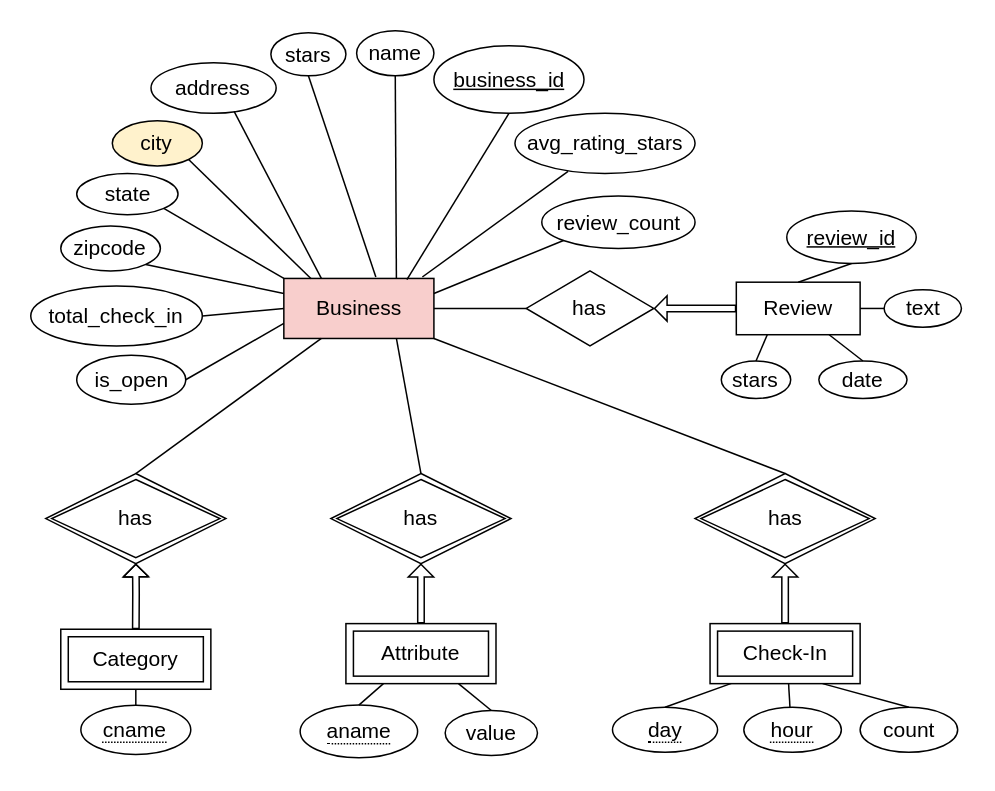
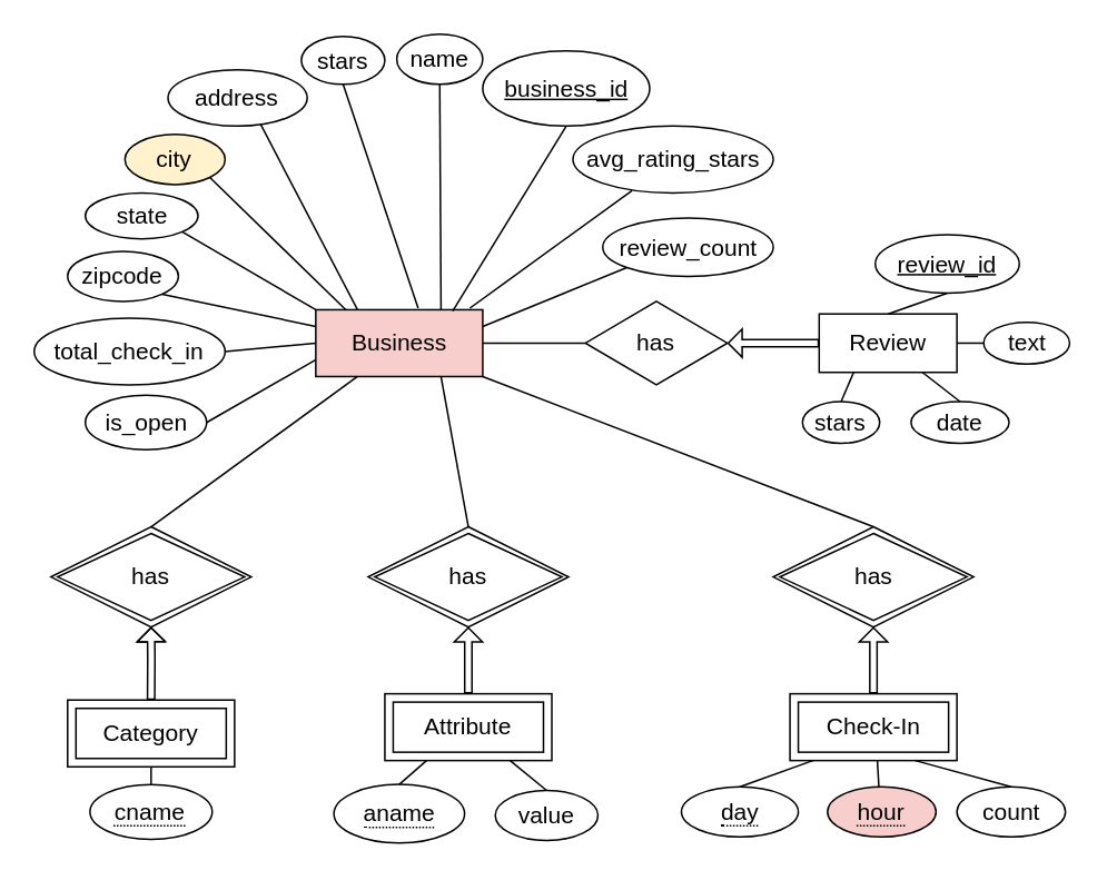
  <mxCell id="0" />
  <mxCell id="1" parent="0" />
  <mxCell id="2" value="Business" style="rounded=0;whiteSpace=wrap;html=1;fontSize=14;fillColor=#f8cecc;" parent="1" vertex="1"><mxGeometry x="188.63" y="185" width="100" height="40" as="geometry" /></mxCell>
  <mxCell id="3" value="Review" style="rounded=0;whiteSpace=wrap;html=1;fontSize=14;" parent="1" vertex="1"><mxGeometry x="490.13" y="187.5" width="82.5" height="35" as="geometry" /></mxCell>
  <mxCell id="4" value="&lt;u&gt;business_id&lt;/u&gt;" style="ellipse;whiteSpace=wrap;html=1;fontSize=14;" parent="1" vertex="1"><mxGeometry x="288.63" y="30" width="100" height="45" as="geometry" /></mxCell>
  <mxCell id="5" value="name" style="ellipse;whiteSpace=wrap;html=1;fontSize=14;" parent="1" vertex="1"><mxGeometry x="237.13" y="20" width="51.5" height="30" as="geometry" /></mxCell>
  <mxCell id="6" value="city" style="ellipse;whiteSpace=wrap;html=1;fontSize=14;fillColor=#fff2cc;" parent="1" vertex="1"><mxGeometry x="74.33" y="80" width="60" height="30" as="geometry" /></mxCell>
  <mxCell id="7" value="state" style="ellipse;whiteSpace=wrap;html=1;fontSize=14;" parent="1" vertex="1"><mxGeometry x="50.62" y="115" width="67.5" height="27.5" as="geometry" /></mxCell>
  <mxCell id="8" value="is_open" style="ellipse;whiteSpace=wrap;html=1;fontSize=14;" parent="1" vertex="1"><mxGeometry x="50.62" y="236.25" width="72.63" height="32.5" as="geometry" /></mxCell>
  <mxCell id="9" value="review_count" style="ellipse;whiteSpace=wrap;html=1;fontSize=14;" parent="1" vertex="1"><mxGeometry x="360.51" y="130" width="102.12" height="35" as="geometry" /></mxCell>
  <mxCell id="10" value="stars" style="ellipse;whiteSpace=wrap;html=1;fontSize=14;" parent="1" vertex="1"><mxGeometry x="180" y="21.25" width="50" height="28.75" as="geometry" /></mxCell>
  <mxCell id="11" value="" style="endArrow=none;html=1;rounded=0;entryX=0.5;entryY=1;entryDx=0;entryDy=0;exitX=0.82;exitY=0.019;exitDx=0;exitDy=0;exitPerimeter=0;fontSize=14;" parent="1" source="2" target="4" edge="1"><mxGeometry width="50" height="50" relative="1" as="geometry"><mxPoint x="220.13" y="85" as="sourcePoint" /><mxPoint x="408.63" y="5" as="targetPoint" /></mxGeometry></mxCell>
  <mxCell id="12" value="" style="endArrow=none;html=1;rounded=0;entryX=1;entryY=0.5;entryDx=0;entryDy=0;exitX=0;exitY=0.75;exitDx=0;exitDy=0;fontSize=14;" parent="1" source="2" target="8" edge="1"><mxGeometry width="50" height="50" relative="1" as="geometry"><mxPoint x="298.63" y="225" as="sourcePoint" /><mxPoint x="348.63" y="175" as="targetPoint" /></mxGeometry></mxCell>
  <mxCell id="13" value="" style="endArrow=none;html=1;rounded=0;entryX=0.5;entryY=1;entryDx=0;entryDy=0;exitX=0.75;exitY=0;exitDx=0;exitDy=0;fontSize=14;" parent="1" source="2" target="5" edge="1"><mxGeometry width="50" height="50" relative="1" as="geometry"><mxPoint x="298.63" y="225" as="sourcePoint" /><mxPoint x="348.63" y="175" as="targetPoint" /></mxGeometry></mxCell>
  <mxCell id="14" value="" style="endArrow=none;html=1;rounded=0;entryX=1;entryY=1;entryDx=0;entryDy=0;exitX=0.182;exitY=0.005;exitDx=0;exitDy=0;exitPerimeter=0;fontSize=14;" parent="1" source="2" target="6" edge="1"><mxGeometry width="50" height="50" relative="1" as="geometry"><mxPoint x="298.63" y="225" as="sourcePoint" /><mxPoint x="348.63" y="175" as="targetPoint" /></mxGeometry></mxCell>
  <mxCell id="15" value="" style="endArrow=none;html=1;rounded=0;entryX=0;entryY=1;entryDx=0;entryDy=0;exitX=1;exitY=0.25;exitDx=0;exitDy=0;fontSize=14;" parent="1" source="2" target="9" edge="1"><mxGeometry width="50" height="50" relative="1" as="geometry"><mxPoint x="189.13" y="195" as="sourcePoint" /><mxPoint x="348.63" y="175" as="targetPoint" /></mxGeometry></mxCell>
  <mxCell id="16" value="" style="endArrow=none;html=1;rounded=0;entryX=0.5;entryY=1;entryDx=0;entryDy=0;exitX=0.613;exitY=-0.024;exitDx=0;exitDy=0;exitPerimeter=0;fontSize=14;" parent="1" source="2" target="10" edge="1"><mxGeometry width="50" height="50" relative="1" as="geometry"><mxPoint x="298.63" y="225" as="sourcePoint" /><mxPoint x="348.63" y="175" as="targetPoint" /></mxGeometry></mxCell>
  <mxCell id="17" value="" style="endArrow=none;html=1;rounded=0;entryX=1;entryY=1;entryDx=0;entryDy=0;exitX=0;exitY=0;exitDx=0;exitDy=0;fontSize=14;" parent="1" source="2" target="7" edge="1"><mxGeometry width="50" height="50" relative="1" as="geometry"><mxPoint x="230.13" y="184" as="sourcePoint" /><mxPoint x="348.63" y="175" as="targetPoint" /></mxGeometry></mxCell>
  <mxCell id="18" value="has" style="rhombus;whiteSpace=wrap;html=1;fontSize=14;" parent="1" vertex="1"><mxGeometry x="350.13" y="180" width="85" height="50" as="geometry" /></mxCell>
  <mxCell id="19" value="" style="endArrow=none;html=1;rounded=0;entryX=1;entryY=0.5;entryDx=0;entryDy=0;exitX=0;exitY=0.5;exitDx=0;exitDy=0;fontSize=14;" parent="1" source="18" target="2" edge="1"><mxGeometry width="50" height="50" relative="1" as="geometry"><mxPoint x="318.63" y="365" as="sourcePoint" /><mxPoint x="368.63" y="315" as="targetPoint" /></mxGeometry></mxCell>
  <mxCell id="20" value="" style="endArrow=none;html=1;rounded=0;entryX=0.5;entryY=0;entryDx=0;entryDy=0;exitX=0.25;exitY=1;exitDx=0;exitDy=0;fontSize=14;" parent="1" source="2" target="54" edge="1"><mxGeometry width="50" height="50" relative="1" as="geometry"><mxPoint x="210.13" y="255" as="sourcePoint" /><mxPoint x="338.63" y="205" as="targetPoint" /></mxGeometry></mxCell>
  <mxCell id="21" value="&lt;u&gt;review_id&lt;/u&gt;" style="ellipse;whiteSpace=wrap;html=1;fontSize=14;" parent="1" vertex="1"><mxGeometry x="523.75" y="140" width="86.25" height="35" as="geometry" /></mxCell>
  <mxCell id="22" value="stars" style="ellipse;whiteSpace=wrap;html=1;fontSize=14;" parent="1" vertex="1"><mxGeometry x="480.13" y="240" width="46.25" height="25" as="geometry" /></mxCell>
  <mxCell id="23" value="date" style="ellipse;whiteSpace=wrap;html=1;fontSize=14;" parent="1" vertex="1"><mxGeometry x="545.13" y="240" width="58.75" height="25" as="geometry" /></mxCell>
  <mxCell id="24" value="text" style="ellipse;whiteSpace=wrap;html=1;fontSize=14;" parent="1" vertex="1"><mxGeometry x="588.63" y="192.5" width="51.5" height="25" as="geometry" /></mxCell>
  <mxCell id="25" value="" style="endArrow=none;html=1;rounded=0;exitX=0.5;exitY=1;exitDx=0;exitDy=0;entryX=0.5;entryY=0;entryDx=0;entryDy=0;fontSize=14;" parent="1" source="21" target="3" edge="1"><mxGeometry width="50" height="50" relative="1" as="geometry"><mxPoint x="606.63" y="436.25" as="sourcePoint" /><mxPoint x="570.13" y="155" as="targetPoint" /></mxGeometry></mxCell>
  <mxCell id="26" value="" style="endArrow=none;html=1;rounded=0;entryX=0.25;entryY=1;entryDx=0;entryDy=0;exitX=0.5;exitY=0;exitDx=0;exitDy=0;fontSize=14;" parent="1" source="22" target="3" edge="1"><mxGeometry width="50" height="50" relative="1" as="geometry"><mxPoint x="546.63" y="486.25" as="sourcePoint" /><mxPoint x="596.63" y="436.25" as="targetPoint" /></mxGeometry></mxCell>
  <mxCell id="27" value="" style="endArrow=none;html=1;rounded=0;entryX=0.5;entryY=0;entryDx=0;entryDy=0;exitX=0.75;exitY=1;exitDx=0;exitDy=0;fontSize=14;" parent="1" source="3" target="23" edge="1"><mxGeometry width="50" height="50" relative="1" as="geometry"><mxPoint x="606.63" y="456.25" as="sourcePoint" /><mxPoint x="656.63" y="406.25" as="targetPoint" /></mxGeometry></mxCell>
  <mxCell id="28" value="" style="endArrow=none;html=1;rounded=0;entryX=0;entryY=0.5;entryDx=0;entryDy=0;exitX=1;exitY=0.5;exitDx=0;exitDy=0;fontSize=14;" parent="1" source="3" target="24" edge="1"><mxGeometry width="50" height="50" relative="1" as="geometry"><mxPoint x="736.63" y="466.25" as="sourcePoint" /><mxPoint x="786.63" y="416.25" as="targetPoint" /></mxGeometry></mxCell>
  <mxCell id="29" value="" style="endArrow=none;html=1;rounded=0;entryX=0.5;entryY=0;entryDx=0;entryDy=0;exitX=0.147;exitY=0.992;exitDx=0;exitDy=0;exitPerimeter=0;fontSize=14;" parent="1" source="32" target="34" edge="1"><mxGeometry width="50" height="50" relative="1" as="geometry"><mxPoint x="350" y="468.75" as="sourcePoint" /><mxPoint x="328.284" y="406.428" as="targetPoint" /></mxGeometry></mxCell>
  <mxCell id="30" value="" style="endArrow=none;html=1;rounded=0;entryX=0.5;entryY=1;entryDx=0;entryDy=0;exitX=0.5;exitY=0;exitDx=0;exitDy=0;fontSize=14;" parent="1" source="32" target="33" edge="1"><mxGeometry width="50" height="50" relative="1" as="geometry"><mxPoint x="400" y="468.75" as="sourcePoint" /><mxPoint x="400" y="408.75" as="targetPoint" /></mxGeometry></mxCell>
  <mxCell id="31" value="count" style="ellipse;whiteSpace=wrap;html=1;fontSize=14;" parent="1" vertex="1"><mxGeometry x="572.63" y="470.75" width="65" height="30" as="geometry" /></mxCell>
  <mxCell id="32" value="Check-In" style="shape=ext;margin=3;double=1;whiteSpace=wrap;html=1;align=center;fontSize=14;" parent="1" vertex="1"><mxGeometry x="472.63" y="415" width="100" height="40" as="geometry" /></mxCell>
- <mxCell id="33" value="&lt;span style=&quot;border-bottom: 1px dotted&quot;&gt;hour&lt;/span&gt;" style="ellipse;whiteSpace=wrap;html=1;align=center;fontSize=14;" parent="1" vertex="1"><mxGeometry x="495.13" y="470.75" width="65" height="30" as="geometry" /></mxCell>
+ <mxCell id="33" value="&lt;span style=&quot;border-bottom: 1px dotted&quot;&gt;hour&lt;/span&gt;" style="ellipse;whiteSpace=wrap;html=1;align=center;fontSize=14;fillColor=#f8cecc;" parent="1" vertex="1"><mxGeometry x="495.13" y="470.75" width="65" height="30" as="geometry" /></mxCell>
  <mxCell id="34" value="&lt;span style=&quot;border-bottom: 1px dotted&quot;&gt;day&lt;/span&gt;" style="ellipse;whiteSpace=wrap;html=1;align=center;fontSize=14;" parent="1" vertex="1"><mxGeometry x="407.63" y="470.75" width="70" height="30" as="geometry" /></mxCell>
  <mxCell id="35" style="edgeStyle=orthogonalEdgeStyle;rounded=0;orthogonalLoop=1;jettySize=auto;html=1;exitX=0.5;exitY=1;exitDx=0;exitDy=0;fontSize=14;" parent="1" source="33" target="33" edge="1"><mxGeometry relative="1" as="geometry" /></mxCell>
  <mxCell id="36" value="" style="endArrow=none;html=1;rounded=0;entryX=0.5;entryY=0;entryDx=0;entryDy=0;exitX=0.75;exitY=1;exitDx=0;exitDy=0;fontSize=14;" parent="1" source="32" target="31" edge="1"><mxGeometry width="50" height="50" relative="1" as="geometry"><mxPoint x="176.5" y="748.75" as="sourcePoint" /><mxPoint x="226.5" y="698.75" as="targetPoint" /></mxGeometry></mxCell>
  <mxCell id="37" value="total_check_in" style="ellipse;whiteSpace=wrap;html=1;align=center;fontSize=14;" vertex="1" parent="1"><mxGeometry x="20" y="190" width="114.33" height="40" as="geometry" /></mxCell>
  <mxCell id="38" value="" style="endArrow=none;html=1;rounded=0;entryX=0;entryY=0.5;entryDx=0;entryDy=0;exitX=1;exitY=0.5;exitDx=0;exitDy=0;fontSize=14;" edge="1" parent="1" source="37" target="2"><mxGeometry width="50" height="50" relative="1" as="geometry"><mxPoint x="300.13" y="55" as="sourcePoint" /><mxPoint x="200.13" y="245" as="targetPoint" /></mxGeometry></mxCell>
  <mxCell id="39" value="address" style="ellipse;whiteSpace=wrap;html=1;align=center;fontSize=14;" vertex="1" parent="1"><mxGeometry x="100.13" y="41.25" width="83.38" height="33.75" as="geometry" /></mxCell>
  <mxCell id="40" value="" style="endArrow=none;html=1;rounded=0;entryX=0.25;entryY=0;entryDx=0;entryDy=0;exitX=0.664;exitY=0.962;exitDx=0;exitDy=0;exitPerimeter=0;fontSize=14;" edge="1" parent="1" source="39" target="2"><mxGeometry width="50" height="50" relative="1" as="geometry"><mxPoint x="340.13" y="285" as="sourcePoint" /><mxPoint x="390.13" y="235" as="targetPoint" /></mxGeometry></mxCell>
  <mxCell id="41" value="zipcode" style="ellipse;whiteSpace=wrap;html=1;align=center;fontSize=14;" vertex="1" parent="1"><mxGeometry x="40" y="150" width="66.38" height="30" as="geometry" /></mxCell>
  <mxCell id="42" value="" style="endArrow=none;html=1;rounded=0;entryX=1;entryY=1;entryDx=0;entryDy=0;exitX=0;exitY=0.25;exitDx=0;exitDy=0;fontSize=14;" edge="1" parent="1" source="2" target="41"><mxGeometry width="50" height="50" relative="1" as="geometry"><mxPoint x="340.13" y="285" as="sourcePoint" /><mxPoint x="390.13" y="235" as="targetPoint" /></mxGeometry></mxCell>
  <mxCell id="43" value="Category" style="shape=ext;margin=3;double=1;whiteSpace=wrap;html=1;align=center;fontSize=14;" vertex="1" parent="1"><mxGeometry x="40" y="418.75" width="100" height="40" as="geometry" /></mxCell>
  <mxCell id="44" value="&lt;span style=&quot;border-bottom: 1px dotted&quot;&gt;cname&lt;/span&gt;" style="ellipse;whiteSpace=wrap;html=1;align=center;fontSize=14;" vertex="1" parent="1"><mxGeometry x="53.37" y="469.31" width="73.25" height="32.87" as="geometry" /></mxCell>
  <mxCell id="45" value="" style="endArrow=none;html=1;rounded=0;entryX=0.5;entryY=0;entryDx=0;entryDy=0;exitX=0.5;exitY=1;exitDx=0;exitDy=0;fontSize=14;" edge="1" parent="1" source="43" target="44"><mxGeometry width="50" height="50" relative="1" as="geometry"><mxPoint x="336.75" y="112" as="sourcePoint" /><mxPoint x="386.75" y="62" as="targetPoint" /></mxGeometry></mxCell>
  <mxCell id="46" value="Attribute" style="shape=ext;margin=3;double=1;whiteSpace=wrap;html=1;align=center;fontSize=14;" vertex="1" parent="1"><mxGeometry x="230" y="415" width="100" height="40" as="geometry" /></mxCell>
  <mxCell id="47" value="&lt;span style=&quot;border-bottom: 1px dotted&quot;&gt;aname&lt;/span&gt;" style="ellipse;whiteSpace=wrap;html=1;align=center;fontSize=14;" vertex="1" parent="1"><mxGeometry x="199.51" y="469.31" width="78.25" height="35" as="geometry" /></mxCell>
  <mxCell id="48" value="" style="endArrow=none;html=1;rounded=0;entryX=0.5;entryY=0;entryDx=0;entryDy=0;exitX=0.25;exitY=1;exitDx=0;exitDy=0;fontSize=14;" edge="1" parent="1" source="46" target="47"><mxGeometry width="50" height="50" relative="1" as="geometry"><mxPoint x="357.51" y="58.25" as="sourcePoint" /><mxPoint x="407.51" y="8.25" as="targetPoint" /></mxGeometry></mxCell>
  <mxCell id="49" value="value" style="ellipse;whiteSpace=wrap;html=1;align=center;fontSize=14;" vertex="1" parent="1"><mxGeometry x="296.13" y="472.87" width="61.5" height="30" as="geometry" /></mxCell>
  <mxCell id="50" value="" style="endArrow=none;html=1;rounded=0;entryX=0.5;entryY=0;entryDx=0;entryDy=0;exitX=0.75;exitY=1;exitDx=0;exitDy=0;fontSize=14;" edge="1" parent="1" source="46" target="49"><mxGeometry width="50" height="50" relative="1" as="geometry"><mxPoint x="173.76" y="18.25" as="sourcePoint" /><mxPoint x="223.76" y="-31.75" as="targetPoint" /></mxGeometry></mxCell>
  <mxCell id="51" value="avg_rating_stars" style="ellipse;whiteSpace=wrap;html=1;align=center;fontSize=14;" vertex="1" parent="1"><mxGeometry x="342.63" y="75" width="120" height="40" as="geometry" /></mxCell>
  <mxCell id="52" value="" style="endArrow=none;html=1;rounded=0;exitX=0.295;exitY=0.965;exitDx=0;exitDy=0;entryX=0.923;entryY=-0.024;entryDx=0;entryDy=0;entryPerimeter=0;exitPerimeter=0;fontSize=14;" edge="1" parent="1" source="51" target="2"><mxGeometry relative="1" as="geometry"><mxPoint x="240.13" y="115" as="sourcePoint" /><mxPoint x="400.13" y="115" as="targetPoint" /></mxGeometry></mxCell>
  <mxCell id="53" value="has" style="shape=rhombus;double=1;perimeter=rhombusPerimeter;whiteSpace=wrap;html=1;align=center;fontSize=14;" vertex="1" parent="1"><mxGeometry x="220" y="315" width="120" height="60" as="geometry" /></mxCell>
  <mxCell id="54" value="has" style="shape=rhombus;double=1;perimeter=rhombusPerimeter;whiteSpace=wrap;html=1;align=center;fontSize=14;" vertex="1" parent="1"><mxGeometry x="30" y="315" width="120" height="60" as="geometry" /></mxCell>
  <mxCell id="55" value="" style="endArrow=none;html=1;rounded=0;entryX=0.5;entryY=0;entryDx=0;entryDy=0;exitX=0.75;exitY=1;exitDx=0;exitDy=0;fontSize=14;" edge="1" parent="1" source="2" target="53"><mxGeometry width="50" height="50" relative="1" as="geometry"><mxPoint x="299.13" y="215" as="sourcePoint" /><mxPoint x="357.13" y="216" as="targetPoint" /></mxGeometry></mxCell>
  <mxCell id="56" value="has" style="shape=rhombus;double=1;perimeter=rhombusPerimeter;whiteSpace=wrap;html=1;align=center;fontSize=14;" vertex="1" parent="1"><mxGeometry x="462.63" y="315" width="120" height="60" as="geometry" /></mxCell>
  <mxCell id="57" value="" style="endArrow=none;html=1;rounded=0;entryX=0.5;entryY=0;entryDx=0;entryDy=0;exitX=1;exitY=1;exitDx=0;exitDy=0;fontSize=14;" edge="1" parent="1" target="56" source="2"><mxGeometry width="50" height="50" relative="1" as="geometry"><mxPoint x="345.76" y="265" as="sourcePoint" /><mxPoint x="463.76" y="256" as="targetPoint" /></mxGeometry></mxCell>
  <mxCell id="58" value="" style="shape=flexArrow;endArrow=classic;html=1;rounded=0;entryX=0.5;entryY=1;entryDx=0;entryDy=0;exitX=0.5;exitY=0;exitDx=0;exitDy=0;endWidth=11.556;endSize=2.453;width=4.333;fillColor=none;fontSize=14;" edge="1" parent="1" source="43" target="54"><mxGeometry width="50" height="50" relative="1" as="geometry"><mxPoint x="370.13" y="425" as="sourcePoint" /><mxPoint x="420.13" y="375" as="targetPoint" /><Array as="points"><mxPoint x="90.13" y="395" /></Array></mxGeometry></mxCell>
  <mxCell id="59" value="" style="shape=flexArrow;endArrow=classic;html=1;rounded=0;entryX=0.5;entryY=1;entryDx=0;entryDy=0;exitX=0.5;exitY=0;exitDx=0;exitDy=0;endWidth=11.556;endSize=2.453;width=4.333;fillColor=none;fontSize=14;" edge="1" parent="1" source="46" target="53"><mxGeometry width="50" height="50" relative="1" as="geometry"><mxPoint x="100.13" y="429" as="sourcePoint" /><mxPoint x="100.13" y="375" as="targetPoint" /><Array as="points" /></mxGeometry></mxCell>
  <mxCell id="60" value="" style="shape=flexArrow;endArrow=classic;html=1;rounded=0;entryX=0.5;entryY=1;entryDx=0;entryDy=0;exitX=0.5;exitY=0;exitDx=0;exitDy=0;endWidth=11.556;endSize=2.453;width=4.333;fillColor=none;fontSize=14;" edge="1" parent="1" source="32" target="56"><mxGeometry width="50" height="50" relative="1" as="geometry"><mxPoint x="290.13" y="425" as="sourcePoint" /><mxPoint x="290.13" y="385" as="targetPoint" /><Array as="points" /></mxGeometry></mxCell>
  <mxCell id="61" value="" style="shape=flexArrow;endArrow=classic;html=1;rounded=0;entryX=1;entryY=0.5;entryDx=0;entryDy=0;exitX=0;exitY=0.5;exitDx=0;exitDy=0;endWidth=11.556;endSize=2.453;width=4.333;fillColor=none;fontSize=14;" edge="1" parent="1" source="3" target="18"><mxGeometry width="50" height="50" relative="1" as="geometry"><mxPoint x="290.13" y="425" as="sourcePoint" /><mxPoint x="290.13" y="385" as="targetPoint" /><Array as="points" /></mxGeometry></mxCell>
